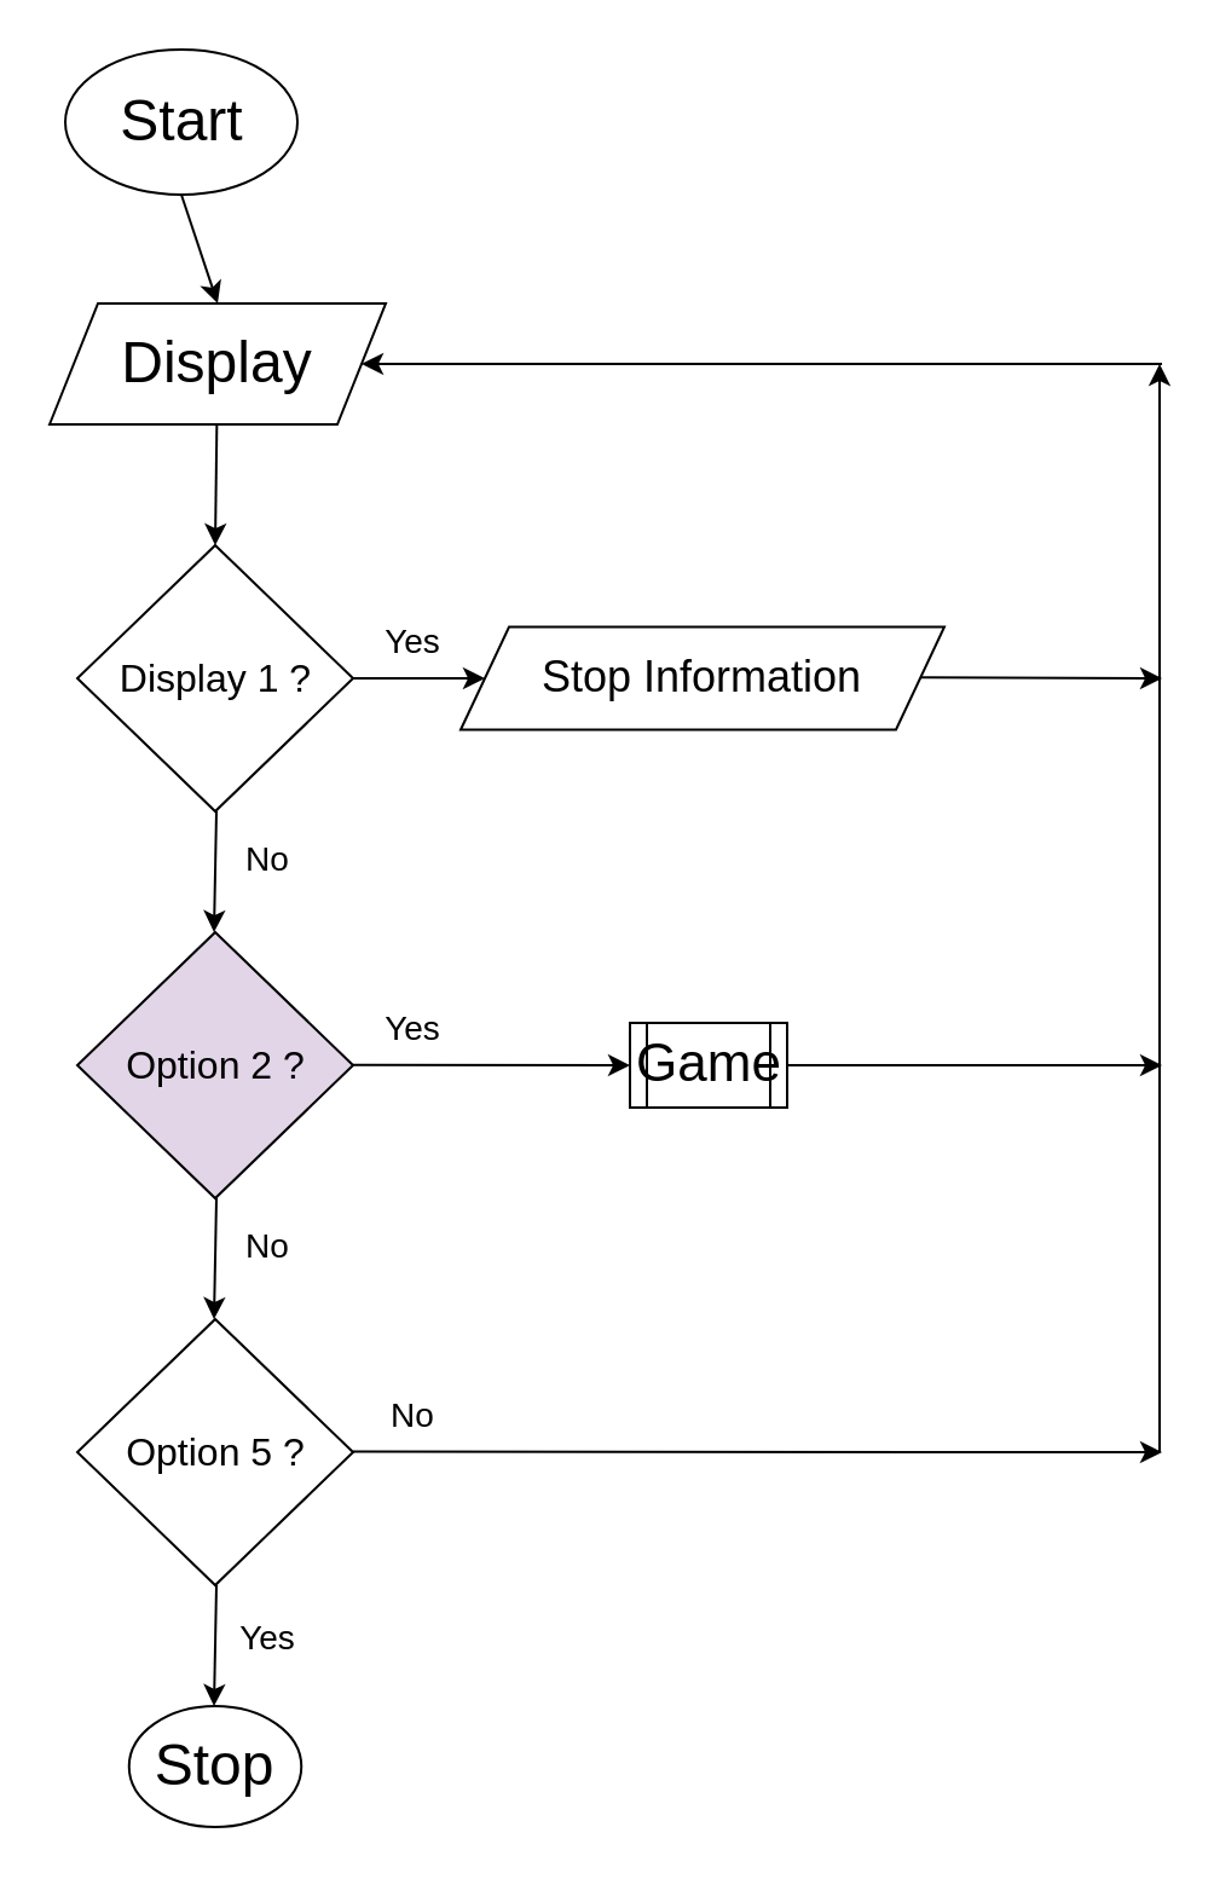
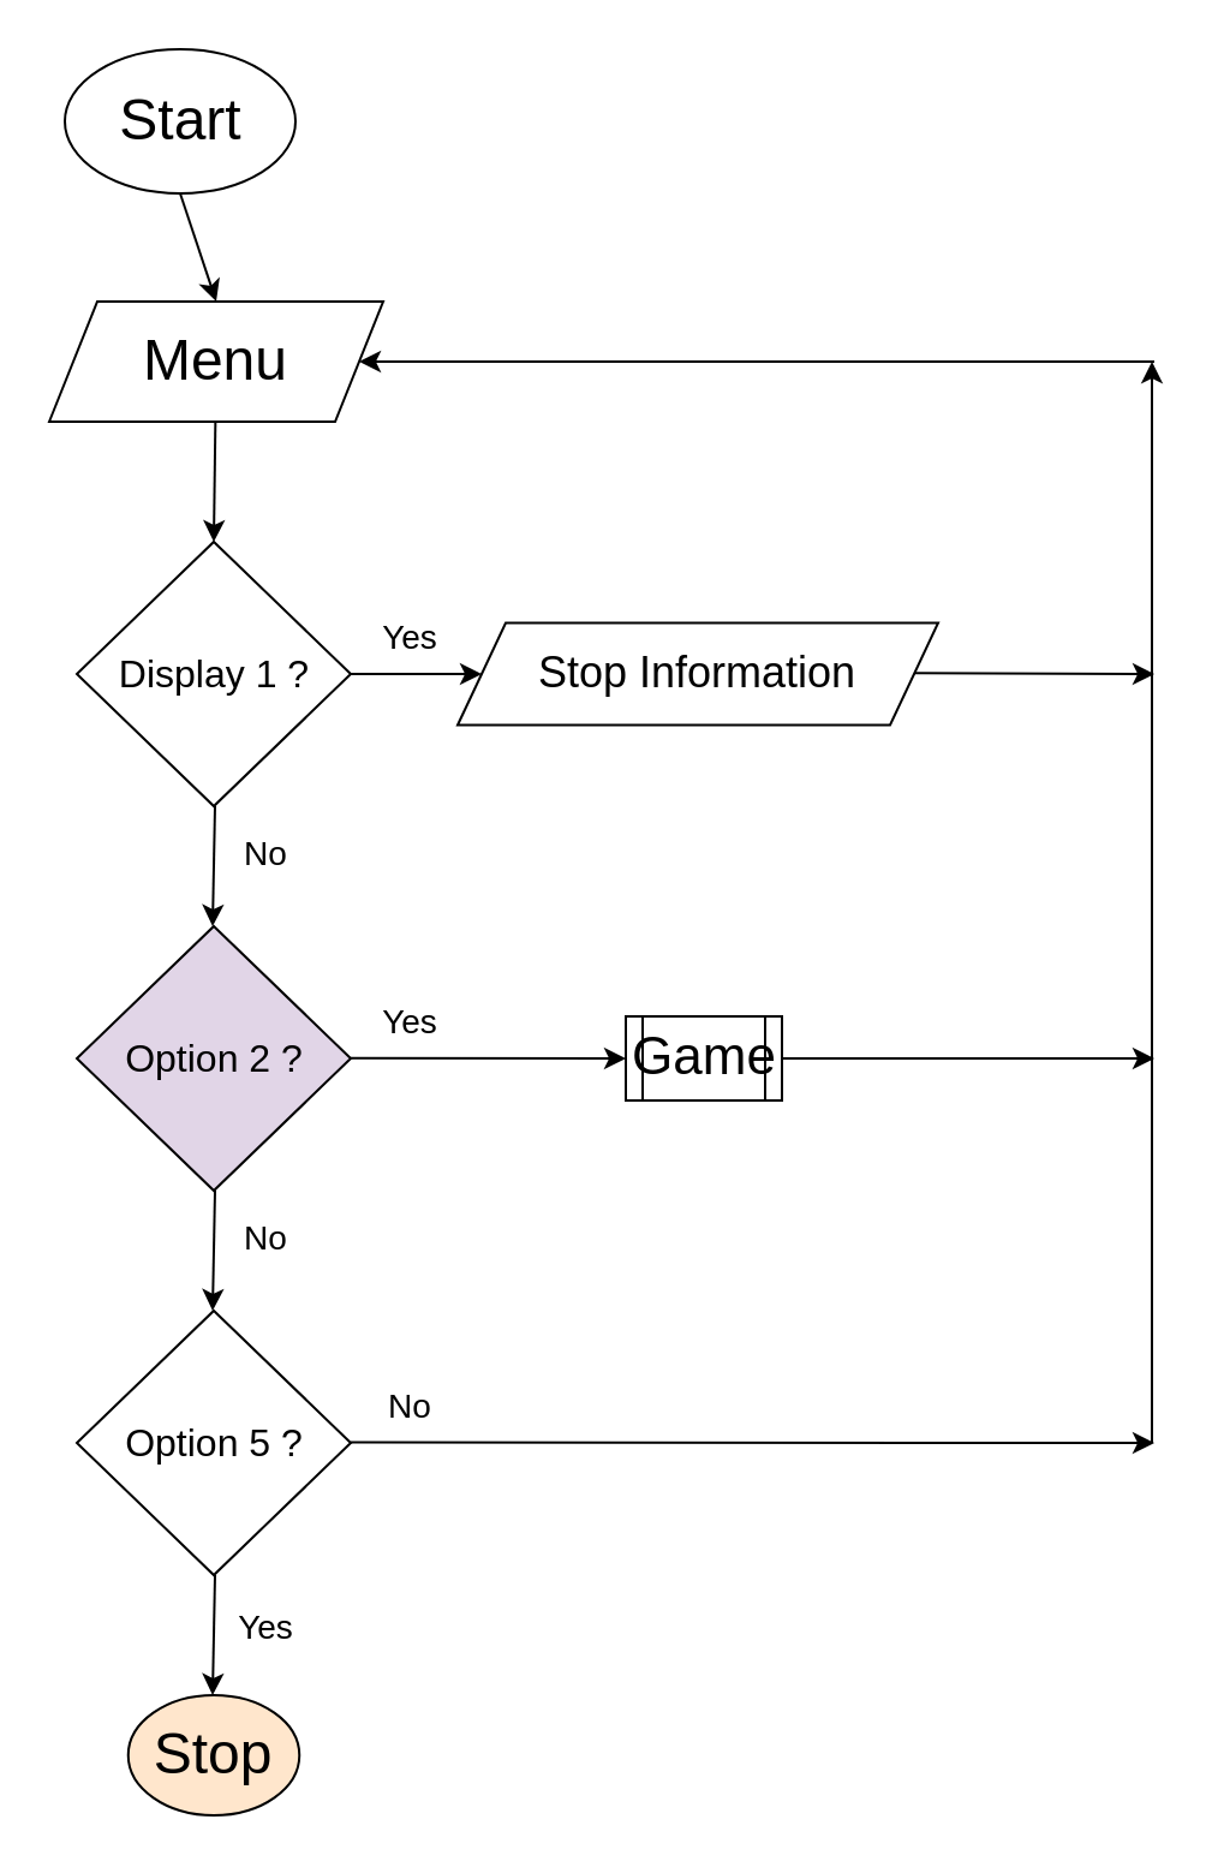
  <mxCell id="0" />
  <mxCell id="1" parent="0" />
  <mxCell id="2" value="&lt;font style=&quot;font-size: 24px;&quot;&gt;Start&lt;/font&gt;" style="ellipse;whiteSpace=wrap;html=1;" parent="1" vertex="1"><mxGeometry x="26.5" y="20" width="96" height="60" as="geometry" /></mxCell>
  <mxCell id="3" value="" style="endArrow=classic;html=1;rounded=0;exitX=0.5;exitY=1;exitDx=0;exitDy=0;" parent="1" source="2" edge="1"><mxGeometry width="50" height="50" relative="1" as="geometry"><mxPoint x="65.5" y="325" as="sourcePoint" /><mxPoint x="89.5" y="125" as="targetPoint" /></mxGeometry></mxCell>
- <mxCell id="4" value="&lt;font style=&quot;font-size: 24px;&quot;&gt;Display&lt;/font&gt;" style="shape=parallelogram;perimeter=parallelogramPerimeter;whiteSpace=wrap;html=1;fixedSize=1;" parent="1" vertex="1"><mxGeometry x="20" y="125" width="139" height="50" as="geometry" /></mxCell>
+ <mxCell id="4" value="&lt;font style=&quot;font-size: 24px;&quot;&gt;Menu&lt;/font&gt;" style="shape=parallelogram;perimeter=parallelogramPerimeter;whiteSpace=wrap;html=1;fixedSize=1;" parent="1" vertex="1"><mxGeometry x="20" y="125" width="139" height="50" as="geometry" /></mxCell>
  <mxCell id="5" value="" style="endArrow=classic;html=1;rounded=0;" parent="1" source="4" edge="1"><mxGeometry width="50" height="50" relative="1" as="geometry"><mxPoint x="88.5" y="175" as="sourcePoint" /><mxPoint x="88.5" y="225" as="targetPoint" /></mxGeometry></mxCell>
  <mxCell id="6" value="&lt;font size=&quot;3&quot;&gt;Display 1 ?&lt;/font&gt;" style="rhombus;whiteSpace=wrap;html=1;" parent="1" vertex="1"><mxGeometry x="31.5" y="225" width="114" height="110" as="geometry" /></mxCell>
  <mxCell id="7" value="" style="endArrow=classic;html=1;rounded=0;" parent="1" edge="1"><mxGeometry width="50" height="50" relative="1" as="geometry"><mxPoint x="89" y="335" as="sourcePoint" /><mxPoint x="88" y="385" as="targetPoint" /></mxGeometry></mxCell>
  <mxCell id="8" value="" style="endArrow=classic;html=1;rounded=0;exitX=1;exitY=0.5;exitDx=0;exitDy=0;" parent="1" source="6" edge="1"><mxGeometry width="50" height="50" relative="1" as="geometry"><mxPoint x="165.5" y="285" as="sourcePoint" /><mxPoint x="200" y="280" as="targetPoint" /></mxGeometry></mxCell>
  <mxCell id="9" value="&lt;font style=&quot;font-size: 18px;&quot;&gt;Stop Information&lt;/font&gt;" style="shape=parallelogram;perimeter=parallelogramPerimeter;whiteSpace=wrap;html=1;fixedSize=1;" parent="1" vertex="1"><mxGeometry x="190" y="258.75" width="200" height="42.5" as="geometry" /></mxCell>
  <mxCell id="10" value="&lt;font size=&quot;3&quot;&gt;Option 2 ?&lt;/font&gt;" style="rhombus;whiteSpace=wrap;html=1;fillColor=#e1d5e7;" parent="1" vertex="1"><mxGeometry x="31.5" y="385" width="114" height="110" as="geometry" /></mxCell>
  <mxCell id="11" value="" style="endArrow=classic;html=1;rounded=0;" parent="1" edge="1"><mxGeometry width="50" height="50" relative="1" as="geometry"><mxPoint x="89" y="495" as="sourcePoint" /><mxPoint x="88" y="545" as="targetPoint" /></mxGeometry></mxCell>
  <mxCell id="12" value="&lt;font size=&quot;3&quot;&gt;Option 5 ?&lt;/font&gt;" style="rhombus;whiteSpace=wrap;html=1;" parent="1" vertex="1"><mxGeometry x="31.5" y="545" width="114" height="110" as="geometry" /></mxCell>
  <mxCell id="13" value="" style="endArrow=classic;html=1;rounded=0;" parent="1" edge="1"><mxGeometry width="50" height="50" relative="1" as="geometry"><mxPoint x="89" y="655" as="sourcePoint" /><mxPoint x="88" y="705" as="targetPoint" /></mxGeometry></mxCell>
  <mxCell id="14" value="" style="endArrow=classic;html=1;rounded=0;exitX=1;exitY=0.5;exitDx=0;exitDy=0;entryX=0;entryY=0.5;entryDx=0;entryDy=0;" parent="1" target="27" edge="1"><mxGeometry width="50" height="50" relative="1" as="geometry"><mxPoint x="145.5" y="439.92" as="sourcePoint" /><mxPoint x="255" y="440" as="targetPoint" /></mxGeometry></mxCell>
  <mxCell id="15" value="&lt;font style=&quot;font-size: 14px;&quot;&gt;Yes&lt;/font&gt;" style="rounded=0;whiteSpace=wrap;html=1;strokeColor=none;fillColor=none;" parent="1" vertex="1"><mxGeometry x="152.5" y="255" width="35" height="20" as="geometry" /></mxCell>
  <mxCell id="16" value="&lt;font style=&quot;font-size: 14px;&quot;&gt;Yes&lt;/font&gt;" style="rounded=0;whiteSpace=wrap;html=1;strokeColor=none;fillColor=none;" parent="1" vertex="1"><mxGeometry x="152.5" y="415" width="35" height="20" as="geometry" /></mxCell>
  <mxCell id="17" value="&lt;font style=&quot;font-size: 14px;&quot;&gt;Yes&lt;/font&gt;" style="rounded=0;whiteSpace=wrap;html=1;strokeColor=none;fillColor=none;" parent="1" vertex="1"><mxGeometry x="93" y="667" width="35" height="20" as="geometry" /></mxCell>
  <mxCell id="18" value="&lt;font style=&quot;font-size: 14px;&quot;&gt;No&lt;/font&gt;" style="rounded=0;whiteSpace=wrap;html=1;strokeColor=none;fillColor=none;" parent="1" vertex="1"><mxGeometry x="93" y="505" width="35" height="20" as="geometry" /></mxCell>
  <mxCell id="19" value="&lt;font style=&quot;font-size: 14px;&quot;&gt;No&lt;/font&gt;" style="rounded=0;whiteSpace=wrap;html=1;strokeColor=none;" parent="1" vertex="1"><mxGeometry x="93" y="345" width="35" height="20" as="geometry" /></mxCell>
- <mxCell id="20" value="&lt;font style=&quot;font-size: 24px;&quot;&gt;Stop&lt;/font&gt;" style="ellipse;whiteSpace=wrap;html=1;" parent="1" vertex="1"><mxGeometry x="52.88" y="705" width="71.25" height="50" as="geometry" /></mxCell>
+ <mxCell id="20" value="&lt;font style=&quot;font-size: 24px;&quot;&gt;Stop&lt;/font&gt;" style="ellipse;whiteSpace=wrap;html=1;fillColor=#ffe6cc;" parent="1" vertex="1"><mxGeometry x="52.88" y="705" width="71.25" height="50" as="geometry" /></mxCell>
  <mxCell id="21" value="" style="endArrow=classic;html=1;rounded=0;exitX=1;exitY=0.5;exitDx=0;exitDy=0;" parent="1" source="27" edge="1"><mxGeometry width="50" height="50" relative="1" as="geometry"><mxPoint x="325" y="440" as="sourcePoint" /><mxPoint x="480" y="440" as="targetPoint" /></mxGeometry></mxCell>
  <mxCell id="22" value="" style="endArrow=classic;html=1;rounded=0;exitX=1;exitY=0.5;exitDx=0;exitDy=0;" parent="1" edge="1"><mxGeometry width="50" height="50" relative="1" as="geometry"><mxPoint x="145.5" y="599.79" as="sourcePoint" /><mxPoint x="480" y="600" as="targetPoint" /></mxGeometry></mxCell>
  <mxCell id="23" value="" style="endArrow=classic;html=1;rounded=0;exitX=1;exitY=0.5;exitDx=0;exitDy=0;" parent="1" edge="1"><mxGeometry width="50" height="50" relative="1" as="geometry"><mxPoint x="380" y="279.6" as="sourcePoint" /><mxPoint x="480" y="280" as="targetPoint" /></mxGeometry></mxCell>
  <mxCell id="24" value="" style="endArrow=classic;html=1;rounded=0;" parent="1" edge="1"><mxGeometry width="50" height="50" relative="1" as="geometry"><mxPoint x="479" y="600" as="sourcePoint" /><mxPoint x="479" y="150" as="targetPoint" /></mxGeometry></mxCell>
  <mxCell id="25" value="" style="endArrow=classic;html=1;rounded=0;entryX=1;entryY=0.5;entryDx=0;entryDy=0;" parent="1" target="4" edge="1"><mxGeometry width="50" height="50" relative="1" as="geometry"><mxPoint x="480" y="150" as="sourcePoint" /><mxPoint x="160" y="155" as="targetPoint" /></mxGeometry></mxCell>
  <mxCell id="26" value="&lt;font style=&quot;font-size: 14px;&quot;&gt;No&lt;/font&gt;" style="rounded=0;whiteSpace=wrap;html=1;strokeColor=none;fillColor=none;" parent="1" vertex="1"><mxGeometry x="152.5" y="575" width="35" height="20" as="geometry" /></mxCell>
  <mxCell id="27" value="&lt;font style=&quot;font-size: 22px;&quot;&gt;Game&lt;/font&gt;" style="shape=process;whiteSpace=wrap;html=1;backgroundOutline=1;rounded=0;" parent="1" vertex="1"><mxGeometry x="260" y="422.5" width="65" height="35" as="geometry" /></mxCell>
